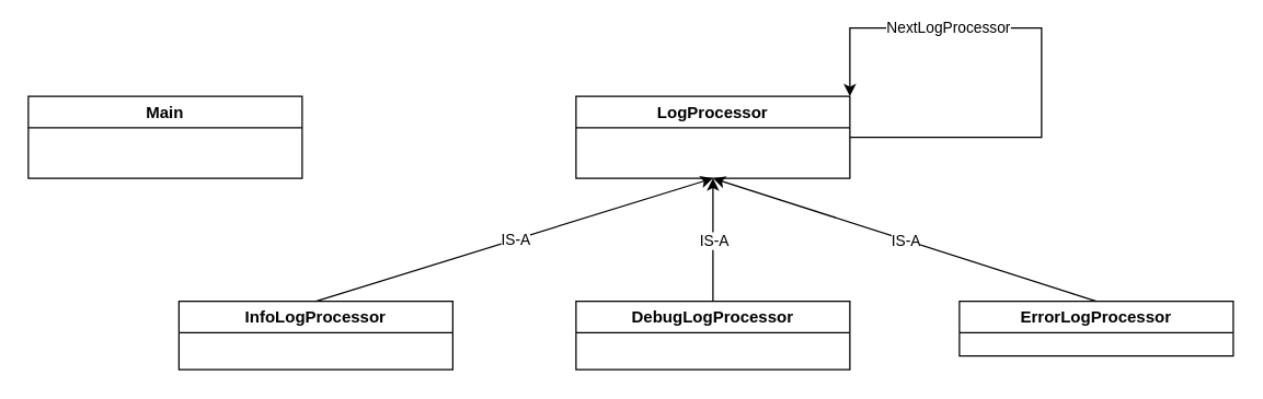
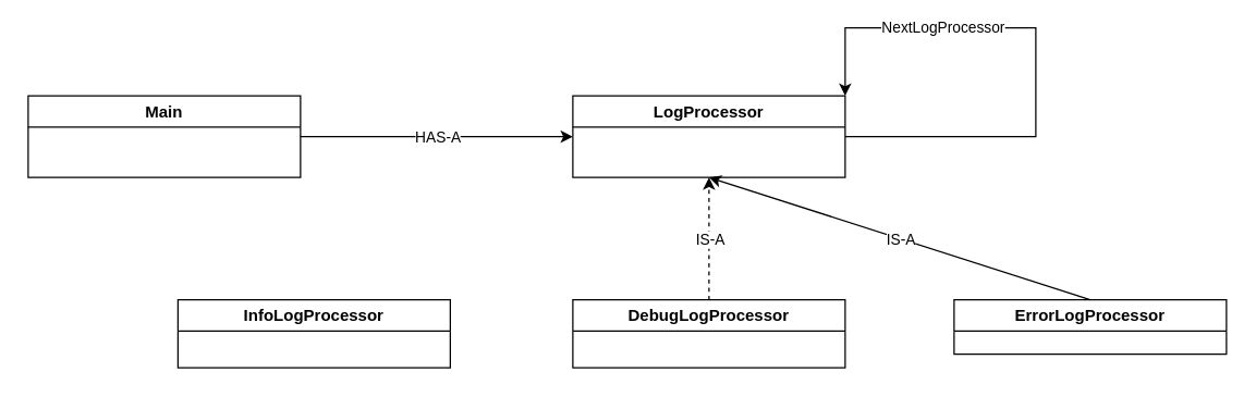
  <mxCell id="0" />
  <mxCell id="1" parent="0" />
  <mxCell id="2" value="LogProcessor" style="swimlane;whiteSpace=wrap;html=1;" vertex="1" parent="1"><mxGeometry x="420" y="70" width="200" height="60" as="geometry" /></mxCell>
  <mxCell id="3" value="InfoLogProcessor" style="swimlane;whiteSpace=wrap;html=1;" vertex="1" parent="1"><mxGeometry x="130" y="220" width="200" height="50" as="geometry" /></mxCell>
  <mxCell id="4" value="ErrorLogProcessor" style="swimlane;whiteSpace=wrap;html=1;" vertex="1" parent="1"><mxGeometry x="700" y="220" width="200" height="40" as="geometry" /></mxCell>
  <mxCell id="5" value="DebugLogProcessor" style="swimlane;whiteSpace=wrap;html=1;" vertex="1" parent="1"><mxGeometry x="420" y="220" width="200" height="50" as="geometry" /></mxCell>
- <mxCell id="6" value="" style="endArrow=classic;html=1;rounded=0;entryX=0.5;entryY=1;entryDx=0;entryDy=0;exitX=0.5;exitY=0;exitDx=0;exitDy=0;" edge="1" parent="1" source="3" target="2"><mxGeometry relative="1" as="geometry"><mxPoint x="70" y="160" as="sourcePoint" /><mxPoint x="170" y="160" as="targetPoint" /></mxGeometry></mxCell>
- <mxCell id="7" value="IS-A" style="edgeLabel;resizable=0;html=1;;align=center;verticalAlign=middle;" connectable="0" vertex="1" parent="6"><mxGeometry relative="1" as="geometry" /></mxCell>
- <mxCell id="8" value="" style="endArrow=classic;html=1;rounded=0;entryX=0.5;entryY=1;entryDx=0;entryDy=0;exitX=0.5;exitY=0;exitDx=0;exitDy=0;" edge="1" parent="1" source="5" target="2"><mxGeometry relative="1" as="geometry"><mxPoint x="330" y="490" as="sourcePoint" /><mxPoint x="430" y="490" as="targetPoint" /></mxGeometry></mxCell>
+ <mxCell id="8" value="" style="endArrow=classic;html=1;rounded=0;entryX=0.5;entryY=1;entryDx=0;entryDy=0;exitX=0.5;exitY=0;exitDx=0;exitDy=0;dashed=1;" edge="1" parent="1" source="5" target="2"><mxGeometry relative="1" as="geometry"><mxPoint x="330" y="490" as="sourcePoint" /><mxPoint x="430" y="490" as="targetPoint" /></mxGeometry></mxCell>
  <mxCell id="9" value="IS-A" style="edgeLabel;resizable=0;html=1;;align=center;verticalAlign=middle;" connectable="0" vertex="1" parent="8"><mxGeometry relative="1" as="geometry" /></mxCell>
  <mxCell id="10" value="" style="endArrow=classic;html=1;rounded=0;exitX=0.5;exitY=0;exitDx=0;exitDy=0;" edge="1" parent="1" source="4"><mxGeometry relative="1" as="geometry"><mxPoint x="860" y="140" as="sourcePoint" /><mxPoint x="520" y="130" as="targetPoint" /></mxGeometry></mxCell>
  <mxCell id="11" value="IS-A" style="edgeLabel;resizable=0;html=1;;align=center;verticalAlign=middle;" connectable="0" vertex="1" parent="10"><mxGeometry relative="1" as="geometry" /></mxCell>
  <mxCell id="12" value="" style="endArrow=classic;html=1;rounded=0;exitX=1;exitY=0.5;exitDx=0;exitDy=0;entryX=1;entryY=0;entryDx=0;entryDy=0;" edge="1" parent="1" source="2" target="2"><mxGeometry width="50" height="50" relative="1" as="geometry"><mxPoint x="710" y="120" as="sourcePoint" /><mxPoint x="600" y="20" as="targetPoint" /><Array as="points"><mxPoint x="760" y="100" /><mxPoint x="760" y="20" /><mxPoint x="620" y="20" /></Array></mxGeometry></mxCell>
  <mxCell id="13" value="NextLogProcessor" style="edgeLabel;html=1;align=center;verticalAlign=middle;resizable=0;points=[];" vertex="1" connectable="0" parent="12"><mxGeometry x="0.468" y="2" relative="1" as="geometry"><mxPoint x="12" y="-3" as="offset" /></mxGeometry></mxCell>
  <mxCell id="14" value="Main" style="swimlane;whiteSpace=wrap;html=1;" vertex="1" parent="1"><mxGeometry x="20" y="70" width="200" height="60" as="geometry" /></mxCell>
+ <mxCell id="15" value="" style="endArrow=classic;html=1;rounded=0;exitX=1;exitY=0.5;exitDx=0;exitDy=0;entryX=0;entryY=0.5;entryDx=0;entryDy=0;" edge="1" parent="1" source="14" target="2"><mxGeometry relative="1" as="geometry"><mxPoint x="180" y="110" as="sourcePoint" /><mxPoint x="280" y="110" as="targetPoint" /></mxGeometry></mxCell>
+ <mxCell id="16" value="HAS-A" style="edgeLabel;resizable=0;html=1;;align=center;verticalAlign=middle;" connectable="0" vertex="1" parent="15"><mxGeometry relative="1" as="geometry" /></mxCell>
